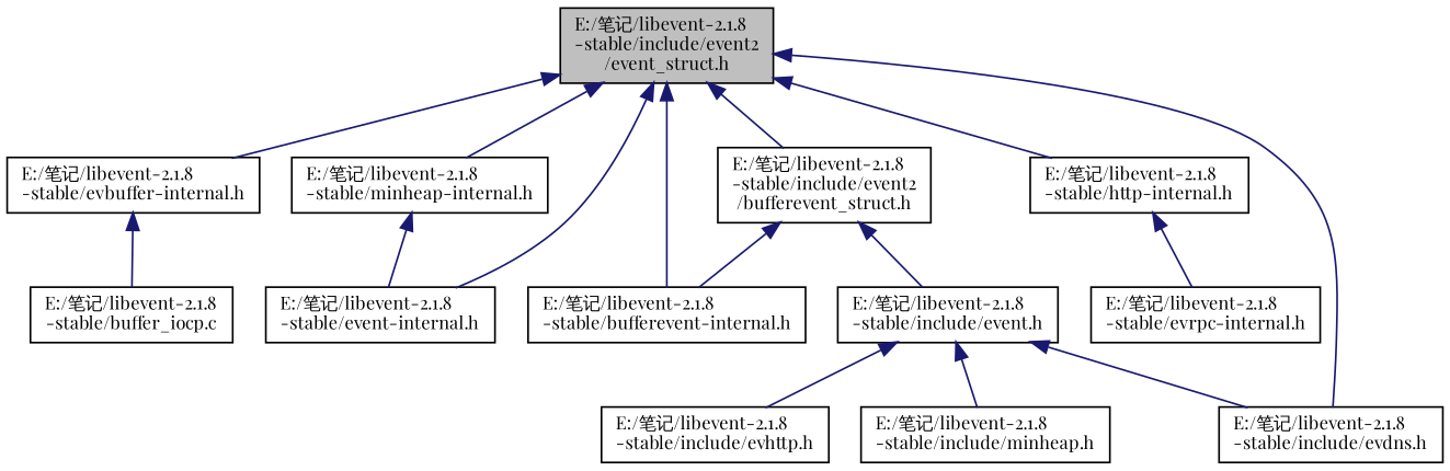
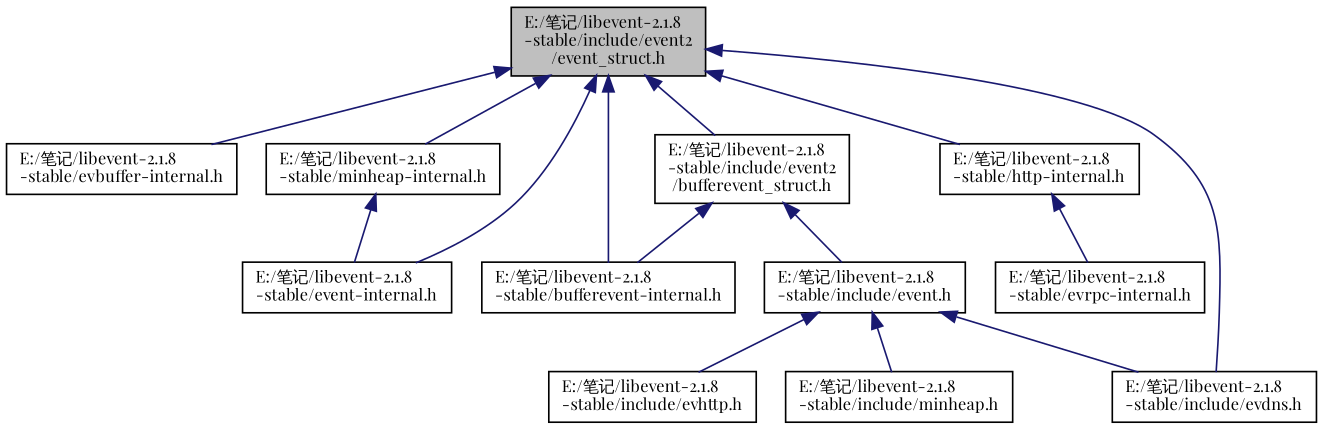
  digraph {
    fontname="Playfair Display"
    node [color=black fillcolor=white fontname="Playfair Display" fontsize=10 shape=record style=filled]
    edge [color=midnightblue dir=back fontname="Playfair Display" fontsize=10 labelfontname=Helvetica labelfontsize=10 style=solid]
    n1 [fillcolor=grey75 fontcolor=black height=0.2 label="E:/笔记/libevent-2.1.8\l-stable/include/event2\l/event_struct.h" width=0.4]
    n2 [height=0.2 label="E:/笔记/libevent-2.1.8\l-stable/evbuffer-internal.h" width=0.4]
    n3 [height=0.2 label="E:/笔记/libevent-2.1.8\l-stable/bufferevent-internal.h" width=0.4]
    n4 [height=0.2 label="E:/笔记/libevent-2.1.8\l-stable/event-internal.h" width=0.4]
    n5 [height=0.2 label="E:/笔记/libevent-2.1.8\l-stable/minheap-internal.h" width=0.4]
    n6 [height=0.2 label="E:/笔记/libevent-2.1.8\l-stable/http-internal.h" width=0.4]
    n7 [height=0.2 label="E:/笔记/libevent-2.1.8\l-stable/include/event2\l/bufferevent_struct.h" width=0.4]
    n8 [height=0.2 label="E:/笔记/libevent-2.1.8\l-stable/include/evdns.h" width=0.4]
-   n9 [height=0.2 label="E:/笔记/libevent-2.1.8\l-stable/buffer_iocp.c" width=0.4]
    n10 [height=0.2 label="E:/笔记/libevent-2.1.8\l-stable/evrpc-internal.h" width=0.4]
    n11 [height=0.2 label="E:/笔记/libevent-2.1.8\l-stable/include/event.h" width=0.4]
    n12 [height=0.2 label="E:/笔记/libevent-2.1.8\l-stable/include/evhttp.h" width=0.4]
    n13 [height=0.2 label="E:/笔记/libevent-2.1.8\l-stable/include/minheap.h" width=0.4]
    n1 -> n2
    n1 -> n3
    n1 -> n4
    n1 -> n5
    n1 -> n6
    n1 -> n7
    n1 -> n8
-   n2 -> n9
    n5 -> n4
    n6 -> n10
    n7 -> n3
    n7 -> n11
    n11 -> n8
    n11 -> n12
    n11 -> n13
  }
